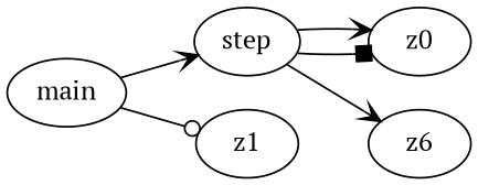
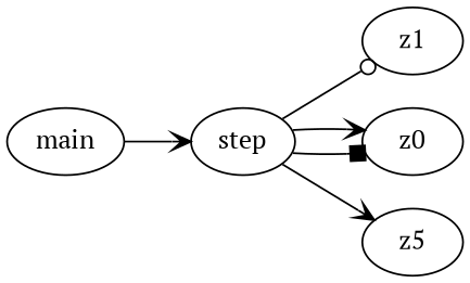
  digraph {
    fontname="PT Serif"
    rankdir=LR
    node [fontname="PT Serif" shape=ellipse]
    edge [arrowhead=vee fontname="PT Serif"]
    n1 [label=main]
    n2 [label=step]
    n3 [label=z1]
    n4 [label=z0]
-   n5 [label=z6]
+   n5 [label=z5]
    n1 -> n2
-   n1 -> n3 [arrowhead=odot]
+   n2 -> n3 [arrowhead=odot]
    n2 -> n4 [arrowhead=box]
    n2 -> n4
    n2 -> n5
  }
